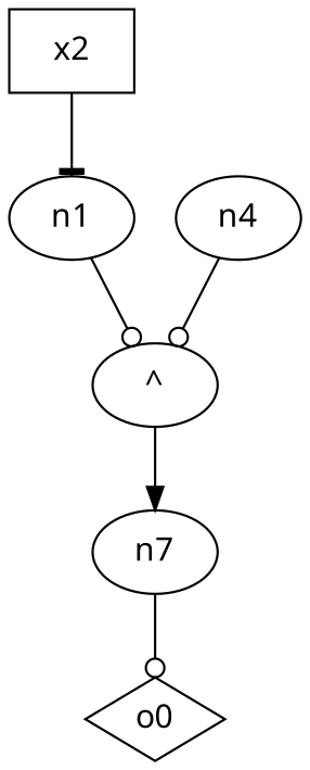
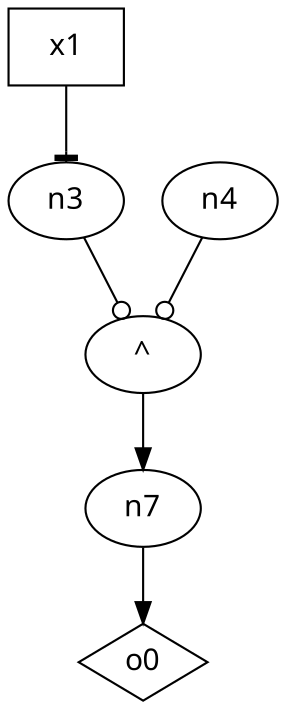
  digraph {
    fontname="Noto Sans"
    node [fontname="Noto Sans"]
    edge [arrowhead=normal fontname="Noto Sans"]
    n0 [label=o0 shape=diamond]
    n1 [label=n7]
    n2 [label="^"]
-   n3 [label=n1]
+   n3
    n4
-   n5 [label=x2 shape=box]
-   n1 -> n0 [arrowhead=odot]
+   n5 [label=x1 shape=box]
+   n1 -> n0
    n2 -> n1
    n3 -> n2 [arrowhead=odot]
    n4 -> n2 [arrowhead=odot]
    n5 -> n3 [arrowhead=tee]
  }
